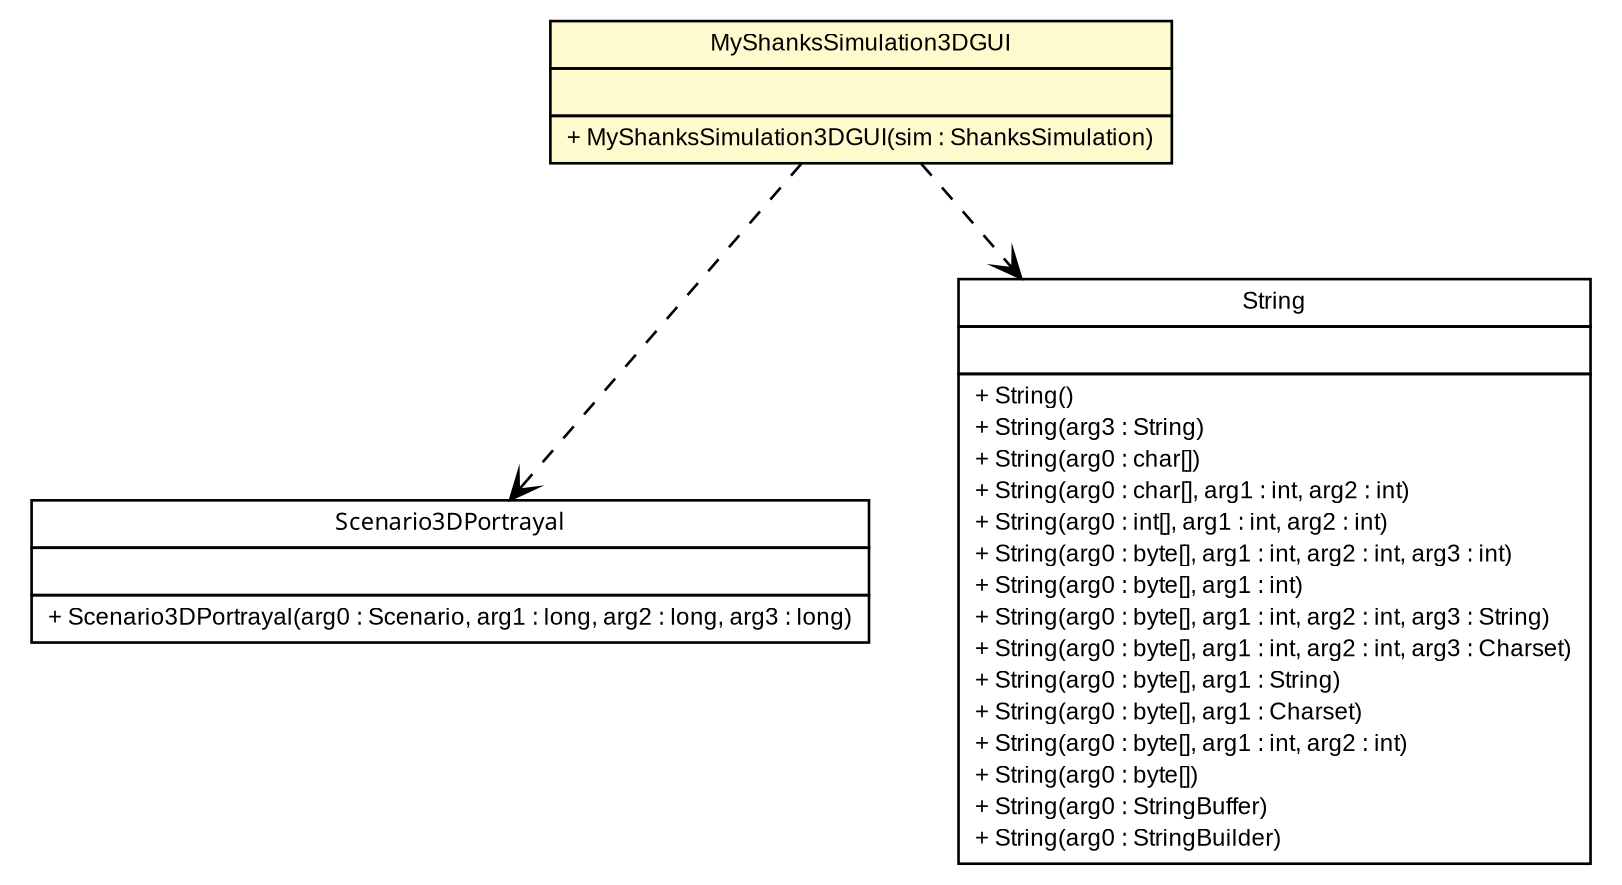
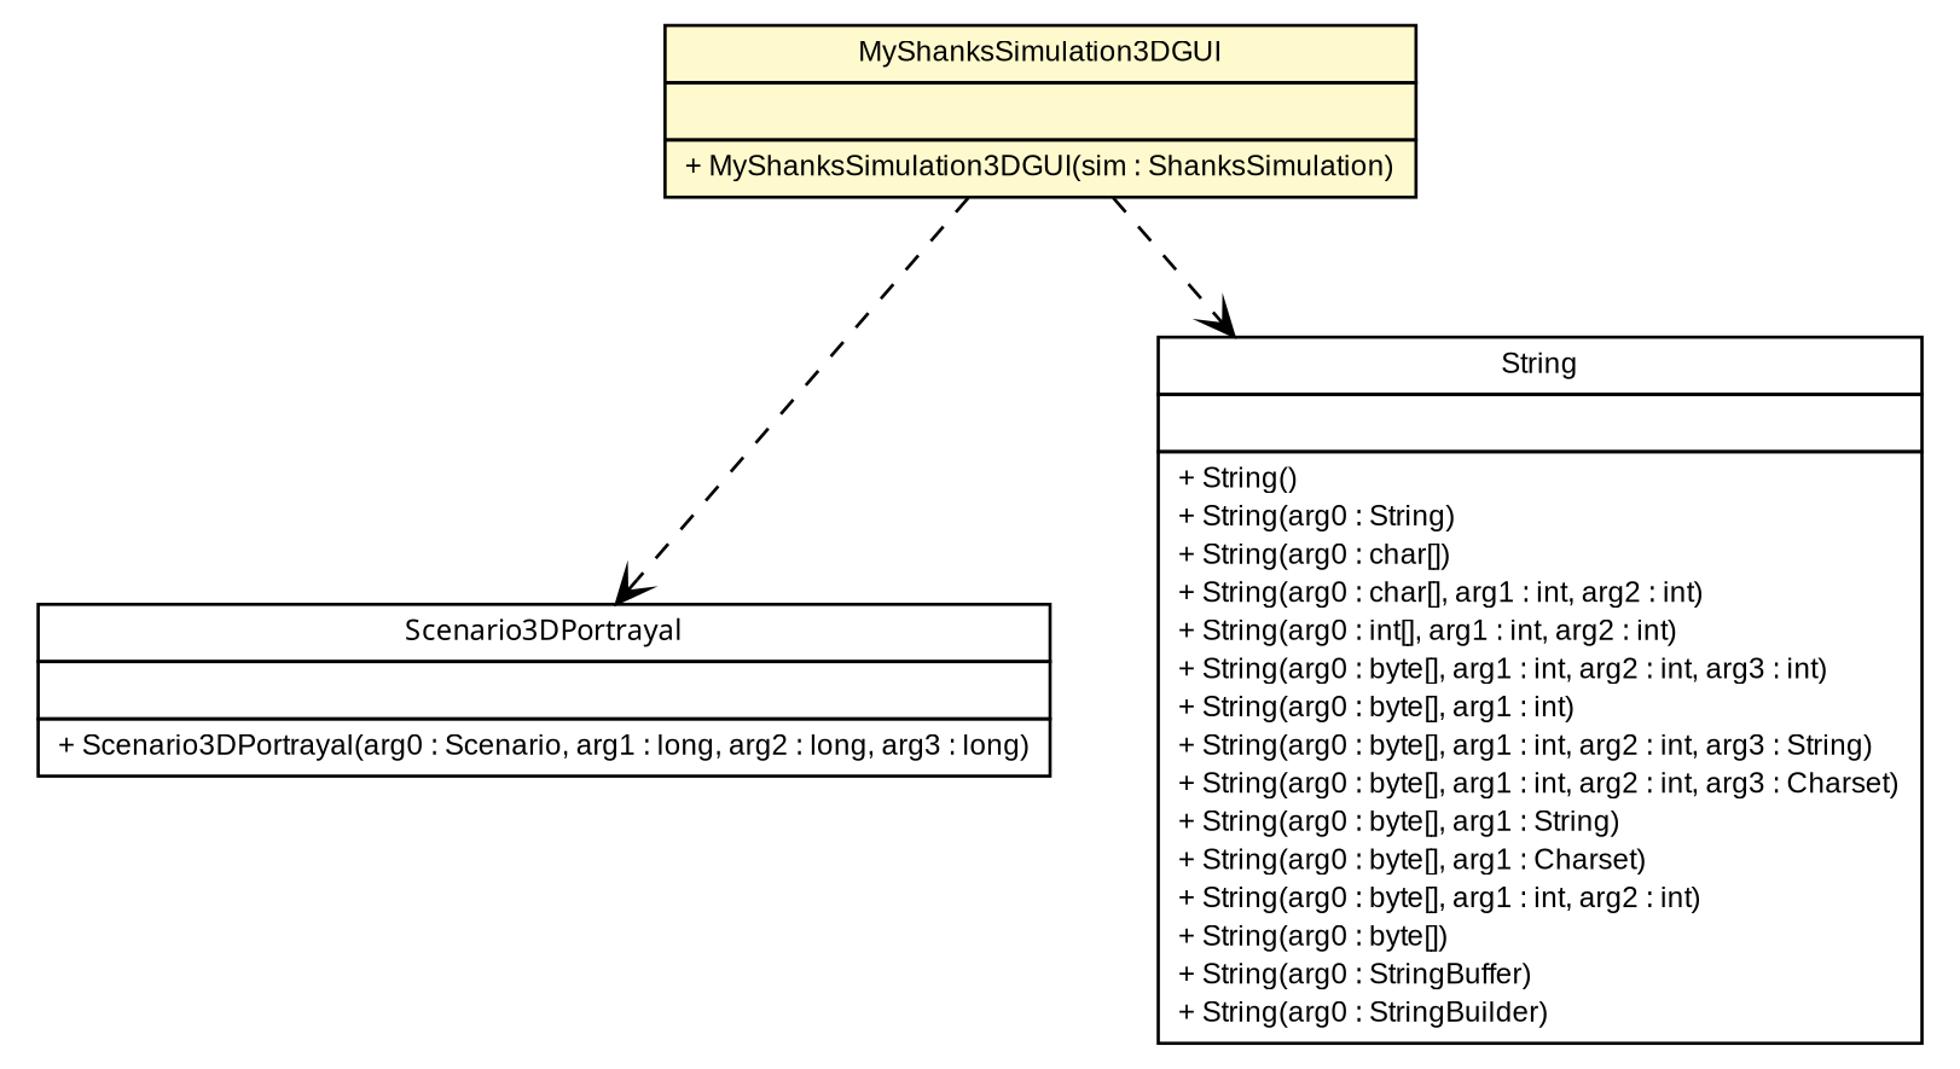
  digraph {
    fontname="Liberation Sans"
    nodesep=0.25
    ranksep=0.5
    node [fontcolor=black fontname="Liberation Sans" fontsize=9.0 shape=plaintext]
    edge [arrowhead=open color=black fontcolor=black fontname="Liberation Sans" fontsize=10.0 headport=p labelfontname=arial labelfontsize=10 style=dashed tailport=p]
    n1 [label=<<table title="es.upm.dit.gsi.shanks.model.test.MyShanksSimulation3DGUI" border="0" cellborder="1" cellspacing="0" cellpadding="2" port="p" bgcolor="lemonChiffon" href="./MyShanksSimulation3DGUI.html"> 		<tr><td><table border="0" cellspacing="0" cellpadding="1"> <tr><td align="center" balign="center"> MyShanksSimulation3DGUI </td></tr> 		</table></td></tr> 		<tr><td><table border="0" cellspacing="0" cellpadding="1"> <tr><td align="left" balign="left">  </td></tr> 		</table></td></tr> 		<tr><td><table border="0" cellspacing="0" cellpadding="1"> <tr><td align="left" balign="left"> + MyShanksSimulation3DGUI(sim : ShanksSimulation) </td></tr> 		</table></td></tr> 		</table>>]
    n2 [label=<<table title="es.upm.dit.gsi.shanks.model.scenario.portrayal.Scenario3DPortrayal" border="0" cellborder="1" cellspacing="0" cellpadding="2" port="p" href="http://java.sun.com/j2se/1.4.2/docs/api/es/upm/dit/gsi/shanks/model/scenario/portrayal/Scenario3DPortrayal.html"> 		<tr><td><table border="0" cellspacing="0" cellpadding="1"> <tr><td align="center" balign="center"><font face="ariali"> Scenario3DPortrayal </font></td></tr> 		</table></td></tr> 		<tr><td><table border="0" cellspacing="0" cellpadding="1"> <tr><td align="left" balign="left">  </td></tr> 		</table></td></tr> 		<tr><td><table border="0" cellspacing="0" cellpadding="1"> <tr><td align="left" balign="left"> + Scenario3DPortrayal(arg0 : Scenario, arg1 : long, arg2 : long, arg3 : long) </td></tr> 		</table></td></tr> 		</table>>]
-   n3 [label=<<table title="java.lang.String" border="0" cellborder="1" cellspacing="0" cellpadding="2" port="p" href="http://java.sun.com/j2se/1.4.2/docs/api/java/lang/String.html"> 		<tr><td><table border="0" cellspacing="0" cellpadding="1"> <tr><td align="center" balign="center"> String </td></tr> 		</table></td></tr> 		<tr><td><table border="0" cellspacing="0" cellpadding="1"> <tr><td align="left" balign="left">  </td></tr> 		</table></td></tr> 		<tr><td><table border="0" cellspacing="0" cellpadding="1"> <tr><td align="left" balign="left"> + String() </td></tr> <tr><td align="left" balign="left"> + String(arg3 : String) </td></tr> <tr><td align="left" balign="left"> + String(arg0 : char[]) </td></tr> <tr><td align="left" balign="left"> + String(arg0 : char[], arg1 : int, arg2 : int) </td></tr> <tr><td align="left" balign="left"> + String(arg0 : int[], arg1 : int, arg2 : int) </td></tr> <tr><td align="left" balign="left"> + String(arg0 : byte[], arg1 : int, arg2 : int, arg3 : int) </td></tr> <tr><td align="left" balign="left"> + String(arg0 : byte[], arg1 : int) </td></tr> <tr><td align="left" balign="left"> + String(arg0 : byte[], arg1 : int, arg2 : int, arg3 : String) </td></tr> <tr><td align="left" balign="left"> + String(arg0 : byte[], arg1 : int, arg2 : int, arg3 : Charset) </td></tr> <tr><td align="left" balign="left"> + String(arg0 : byte[], arg1 : String) </td></tr> <tr><td align="left" balign="left"> + String(arg0 : byte[], arg1 : Charset) </td></tr> <tr><td align="left" balign="left"> + String(arg0 : byte[], arg1 : int, arg2 : int) </td></tr> <tr><td align="left" balign="left"> + String(arg0 : byte[]) </td></tr> <tr><td align="left" balign="left"> + String(arg0 : StringBuffer) </td></tr> <tr><td align="left" balign="left"> + String(arg0 : StringBuilder) </td></tr> 		</table></td></tr> 		</table>>]
+   n3 [label=<<table title="java.lang.String" border="0" cellborder="1" cellspacing="0" cellpadding="2" port="p" href="http://java.sun.com/j2se/1.4.2/docs/api/java/lang/String.html"> 		<tr><td><table border="0" cellspacing="0" cellpadding="1"> <tr><td align="center" balign="center"> String </td></tr> 		</table></td></tr> 		<tr><td><table border="0" cellspacing="0" cellpadding="1"> <tr><td align="left" balign="left">  </td></tr> 		</table></td></tr> 		<tr><td><table border="0" cellspacing="0" cellpadding="1"> <tr><td align="left" balign="left"> + String() </td></tr> <tr><td align="left" balign="left"> + String(arg0 : String) </td></tr> <tr><td align="left" balign="left"> + String(arg0 : char[]) </td></tr> <tr><td align="left" balign="left"> + String(arg0 : char[], arg1 : int, arg2 : int) </td></tr> <tr><td align="left" balign="left"> + String(arg0 : int[], arg1 : int, arg2 : int) </td></tr> <tr><td align="left" balign="left"> + String(arg0 : byte[], arg1 : int, arg2 : int, arg3 : int) </td></tr> <tr><td align="left" balign="left"> + String(arg0 : byte[], arg1 : int) </td></tr> <tr><td align="left" balign="left"> + String(arg0 : byte[], arg1 : int, arg2 : int, arg3 : String) </td></tr> <tr><td align="left" balign="left"> + String(arg0 : byte[], arg1 : int, arg2 : int, arg3 : Charset) </td></tr> <tr><td align="left" balign="left"> + String(arg0 : byte[], arg1 : String) </td></tr> <tr><td align="left" balign="left"> + String(arg0 : byte[], arg1 : Charset) </td></tr> <tr><td align="left" balign="left"> + String(arg0 : byte[], arg1 : int, arg2 : int) </td></tr> <tr><td align="left" balign="left"> + String(arg0 : byte[]) </td></tr> <tr><td align="left" balign="left"> + String(arg0 : StringBuffer) </td></tr> <tr><td align="left" balign="left"> + String(arg0 : StringBuilder) </td></tr> 		</table></td></tr> 		</table>>]
    n1 -> n2
    n1 -> n3
  }
